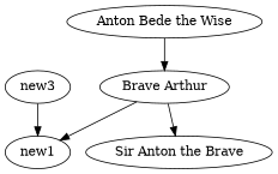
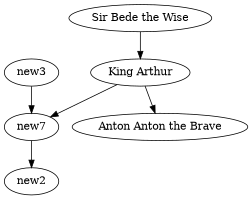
  digraph {
    fontname="DejaVu Serif"
    node [fontname="DejaVu Serif"]
    edge [fontname="DejaVu Serif"]
-   n1 [label="Brave Arthur"]
-   n2 [label="Sir Anton the Brave"]
-   n3 [label=new1]
-   n4 [label="Anton Bede the Wise"]
+   n1 [label="King Arthur"]
+   n2 [label="Anton Anton the Brave"]
+   n3 [label=new7]
+   n4 [label="Sir Bede the Wise"]
+   n5 [label=new2]
    n6 [label=new3]
    n1 -> n2
    n1 -> n3
+   n3 -> n5
    n4 -> n1
    n6 -> n3
  }
